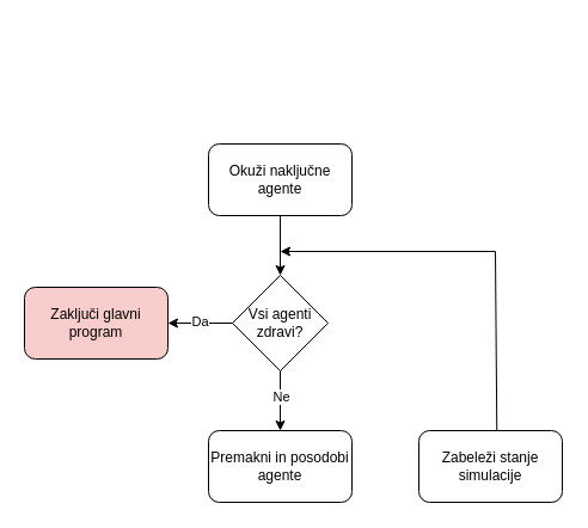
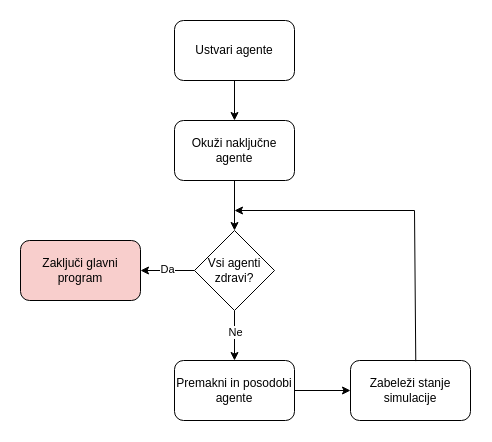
  <mxCell id="0" />
  <mxCell id="1" parent="0" />
+ <mxCell id="2" style="edgeStyle=orthogonalEdgeStyle;rounded=0;orthogonalLoop=1;jettySize=auto;html=1;exitX=0.5;exitY=1;exitDx=0;exitDy=0;entryX=0.5;entryY=0;entryDx=0;entryDy=0;" edge="1" parent="1" source="3" target="5"><mxGeometry relative="1" as="geometry" /></mxCell>
+ <mxCell id="3" value="Ustvari agente" style="rounded=1;whiteSpace=wrap;html=1;" vertex="1" parent="1"><mxGeometry x="174" y="20" width="120" height="60" as="geometry" /></mxCell>
  <mxCell id="4" style="edgeStyle=orthogonalEdgeStyle;rounded=0;orthogonalLoop=1;jettySize=auto;html=1;exitX=0.5;exitY=1;exitDx=0;exitDy=0;entryX=0.5;entryY=0;entryDx=0;entryDy=0;" edge="1" parent="1" source="5" target="10"><mxGeometry relative="1" as="geometry" /></mxCell>
  <mxCell id="5" value="Okuži naključne agente" style="rounded=1;whiteSpace=wrap;html=1;" vertex="1" parent="1"><mxGeometry x="174" y="120" width="120" height="60" as="geometry" /></mxCell>
  <mxCell id="6" style="edgeStyle=orthogonalEdgeStyle;rounded=0;orthogonalLoop=1;jettySize=auto;html=1;exitX=0.5;exitY=1;exitDx=0;exitDy=0;entryX=0.5;entryY=0;entryDx=0;entryDy=0;" edge="1" parent="1" source="10" target="12"><mxGeometry relative="1" as="geometry" /></mxCell>
  <mxCell id="7" value="Ne" style="edgeLabel;html=1;align=center;verticalAlign=middle;resizable=0;points=[];" vertex="1" connectable="0" parent="6"><mxGeometry x="-0.16" relative="1" as="geometry"><mxPoint as="offset" /></mxGeometry></mxCell>
  <mxCell id="8" style="edgeStyle=orthogonalEdgeStyle;rounded=0;orthogonalLoop=1;jettySize=auto;html=1;exitX=0;exitY=0.5;exitDx=0;exitDy=0;entryX=1;entryY=0.5;entryDx=0;entryDy=0;" edge="1" parent="1" source="10" target="15"><mxGeometry relative="1" as="geometry" /></mxCell>
  <mxCell id="9" value="Da" style="edgeLabel;html=1;align=center;verticalAlign=middle;resizable=0;points=[];" vertex="1" connectable="0" parent="8"><mxGeometry x="0.027" y="-2" relative="1" as="geometry"><mxPoint as="offset" /></mxGeometry></mxCell>
  <mxCell id="10" value="Vsi agenti zdravi?" style="rhombus;whiteSpace=wrap;html=1;" vertex="1" parent="1"><mxGeometry x="194" y="230" width="80" height="80" as="geometry" /></mxCell>
+ <mxCell id="11" style="edgeStyle=orthogonalEdgeStyle;rounded=0;orthogonalLoop=1;jettySize=auto;html=1;exitX=1;exitY=0.5;exitDx=0;exitDy=0;entryX=0;entryY=0.5;entryDx=0;entryDy=0;" edge="1" parent="1" source="12" target="13"><mxGeometry relative="1" as="geometry" /></mxCell>
  <mxCell id="12" value="Premakni in posodobi agente" style="rounded=1;whiteSpace=wrap;html=1;" vertex="1" parent="1"><mxGeometry x="174" y="360" width="120" height="60" as="geometry" /></mxCell>
  <mxCell id="13" value="Zabeleži stanje simulacije" style="rounded=1;whiteSpace=wrap;html=1;" vertex="1" parent="1"><mxGeometry x="350" y="360" width="120" height="60" as="geometry" /></mxCell>
  <mxCell id="14" value="" style="endArrow=classic;html=1;rounded=0;exitX=0.544;exitY=0.01;exitDx=0;exitDy=0;exitPerimeter=0;" edge="1" parent="1" source="13"><mxGeometry width="50" height="50" relative="1" as="geometry"><mxPoint x="414" y="330" as="sourcePoint" /><mxPoint x="234" y="210" as="targetPoint" /><Array as="points"><mxPoint x="414" y="210" /></Array></mxGeometry></mxCell>
  <mxCell id="15" value="Zaključi glavni program" style="rounded=1;whiteSpace=wrap;html=1;fillColor=#f8cecc;" vertex="1" parent="1"><mxGeometry x="20" y="240" width="120" height="60" as="geometry" /></mxCell>
